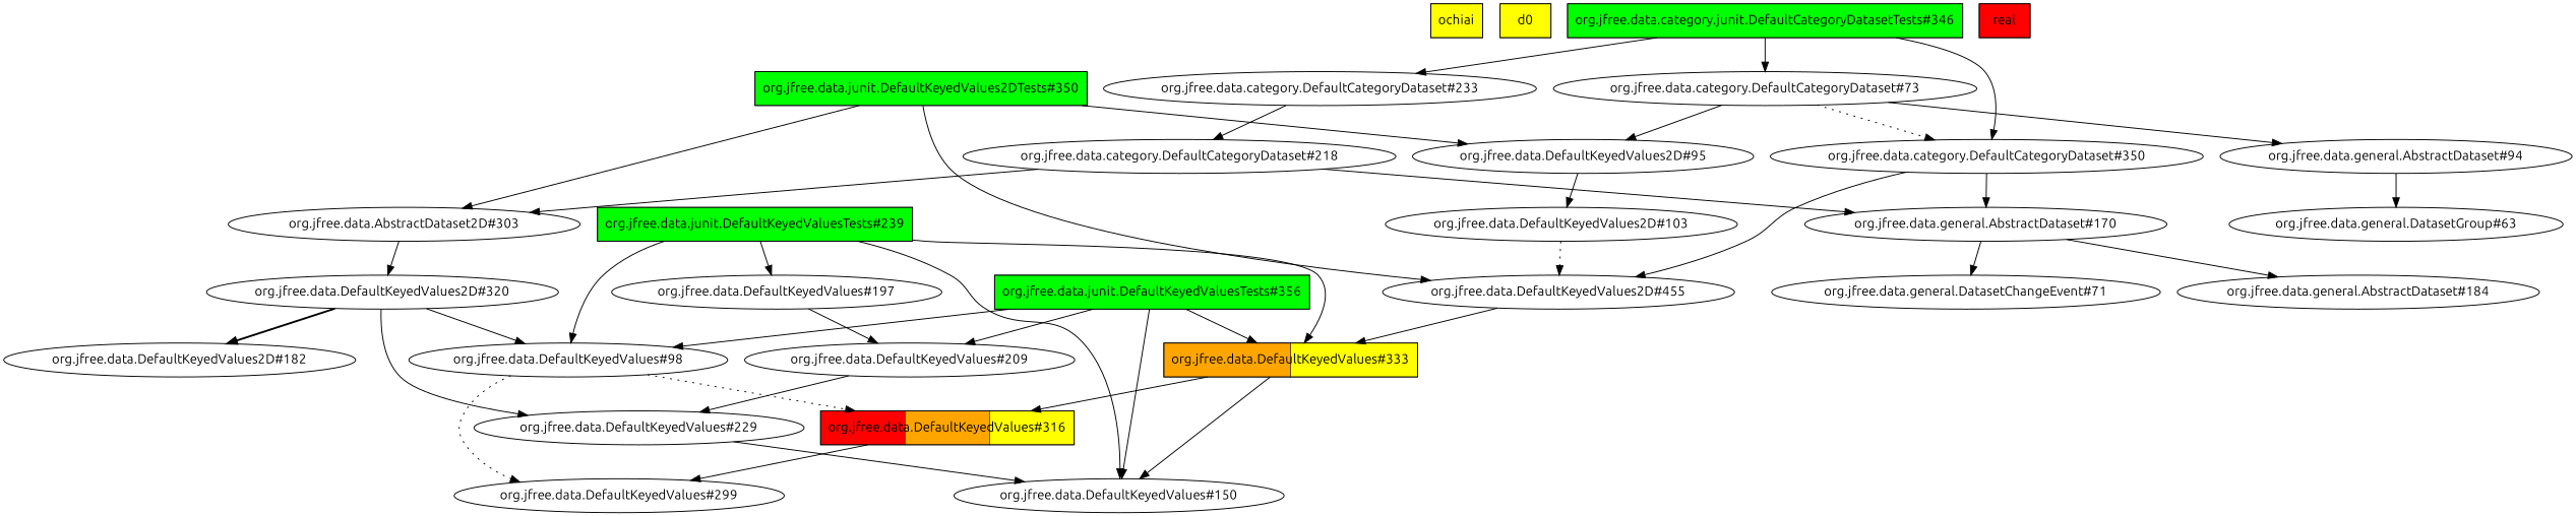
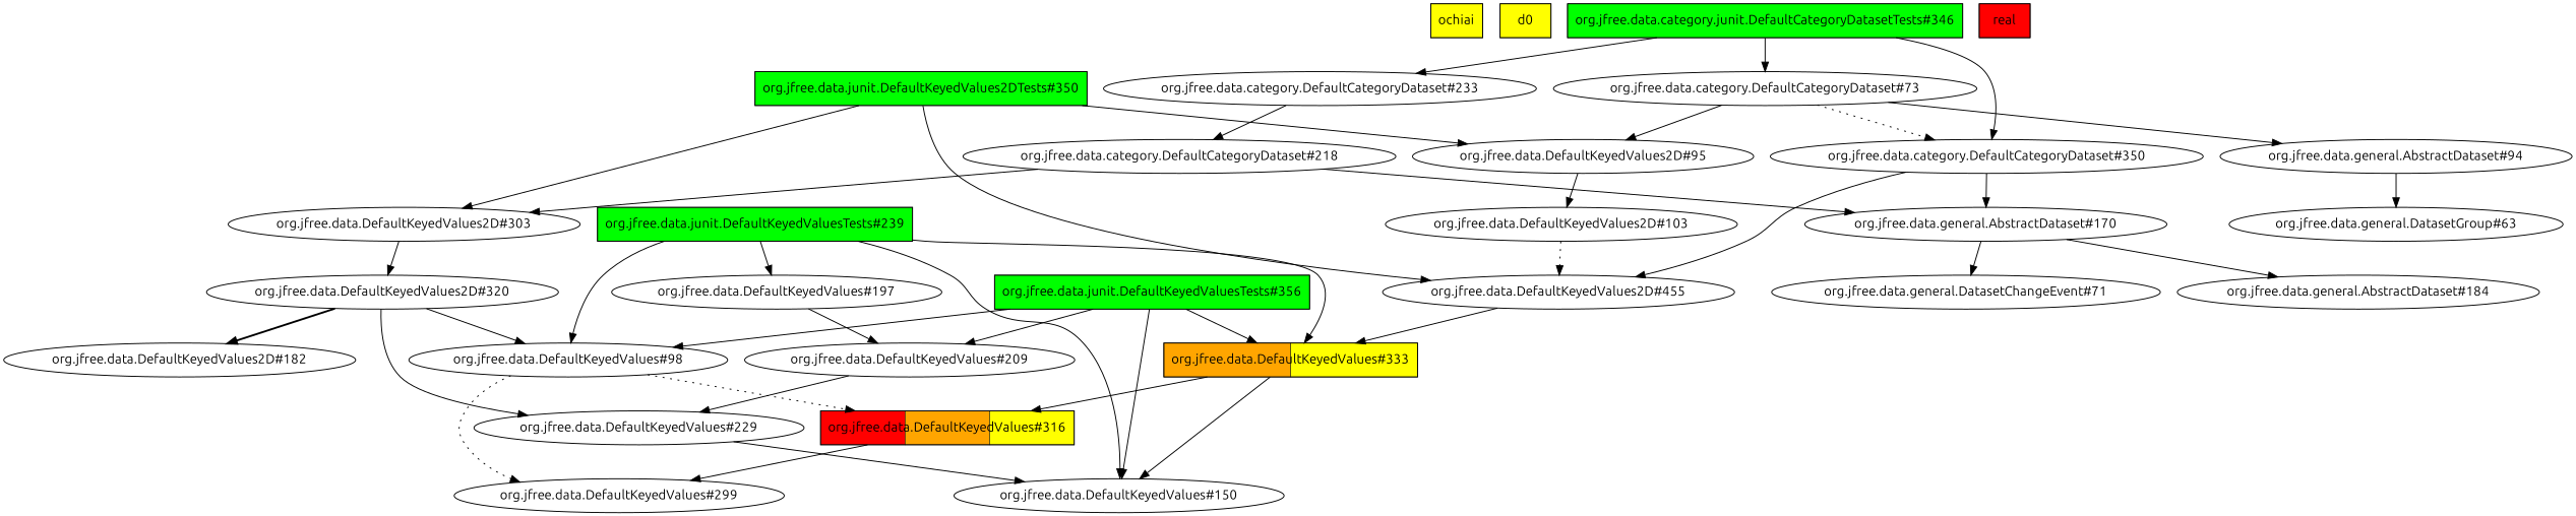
  digraph {
    fontname=Ubuntu
    node [fontname=Ubuntu]
    edge [fontname=Ubuntu]
    ochiai [fillcolor=yellow shape=box style=striped]
    n2 [fillcolor=yellow label=d0 shape=box style=striped]
    "org.jfree.data.DefaultKeyedValues#333" [fillcolor="orange:yellow" shape=box style=striped]
    "org.jfree.data.DefaultKeyedValues#316" [fillcolor="red:orange:yellow" shape=box style=striped]
    "org.jfree.data.DefaultKeyedValues#150"
    "org.jfree.data.DefaultKeyedValues#299"
    "org.jfree.data.junit.DefaultKeyedValuesTests#356" [fillcolor=green shape=box style=striped]
    "org.jfree.data.DefaultKeyedValues#98"
    "org.jfree.data.DefaultKeyedValues#209"
    "org.jfree.data.DefaultKeyedValues#229"
    real [fillcolor=red shape=box style=striped]
    "org.jfree.data.junit.DefaultKeyedValues2DTests#350" [fillcolor=green shape=box style=striped]
    "org.jfree.data.DefaultKeyedValues2D#455"
-   "org.jfree.data.DefaultKeyedValues2D#303" [label="org.jfree.data.AbstractDataset2D#303"]
+   "org.jfree.data.DefaultKeyedValues2D#303"
    "org.jfree.data.DefaultKeyedValues2D#95"
    "org.jfree.data.DefaultKeyedValues2D#320"
    "org.jfree.data.DefaultKeyedValues2D#103"
    "org.jfree.data.category.junit.DefaultCategoryDatasetTests#346" [fillcolor=green shape=box style=striped]
    "org.jfree.data.category.DefaultCategoryDataset#73"
    "org.jfree.data.category.DefaultCategoryDataset#350"
    "org.jfree.data.category.DefaultCategoryDataset#233"
    "org.jfree.data.general.AbstractDataset#94"
    "org.jfree.data.general.AbstractDataset#170"
    "org.jfree.data.category.DefaultCategoryDataset#218"
    "org.jfree.data.junit.DefaultKeyedValuesTests#239" [fillcolor=green shape=box style=striped]
    "org.jfree.data.DefaultKeyedValues#197"
    "org.jfree.data.general.AbstractDataset#184"
    "org.jfree.data.general.DatasetChangeEvent#71"
    "org.jfree.data.DefaultKeyedValues2D#182"
    "org.jfree.data.general.DatasetGroup#63"
    "org.jfree.data.DefaultKeyedValues#333" -> "org.jfree.data.DefaultKeyedValues#316"
    "org.jfree.data.DefaultKeyedValues#333" -> "org.jfree.data.DefaultKeyedValues#150"
    "org.jfree.data.DefaultKeyedValues#316" -> "org.jfree.data.DefaultKeyedValues#299"
    "org.jfree.data.junit.DefaultKeyedValuesTests#356" -> "org.jfree.data.DefaultKeyedValues#333"
    "org.jfree.data.junit.DefaultKeyedValuesTests#356" -> "org.jfree.data.DefaultKeyedValues#150"
    "org.jfree.data.junit.DefaultKeyedValuesTests#356" -> "org.jfree.data.DefaultKeyedValues#98"
    "org.jfree.data.junit.DefaultKeyedValuesTests#356" -> "org.jfree.data.DefaultKeyedValues#209"
    "org.jfree.data.DefaultKeyedValues#98" -> "org.jfree.data.DefaultKeyedValues#316" [style=dotted]
    "org.jfree.data.DefaultKeyedValues#98" -> "org.jfree.data.DefaultKeyedValues#299" [style=dotted]
    "org.jfree.data.DefaultKeyedValues#209" -> "org.jfree.data.DefaultKeyedValues#229"
    "org.jfree.data.DefaultKeyedValues#229" -> "org.jfree.data.DefaultKeyedValues#150"
    "org.jfree.data.junit.DefaultKeyedValues2DTests#350" -> "org.jfree.data.DefaultKeyedValues2D#455"
    "org.jfree.data.junit.DefaultKeyedValues2DTests#350" -> "org.jfree.data.DefaultKeyedValues2D#303"
    "org.jfree.data.junit.DefaultKeyedValues2DTests#350" -> "org.jfree.data.DefaultKeyedValues2D#95"
    "org.jfree.data.DefaultKeyedValues2D#455" -> "org.jfree.data.DefaultKeyedValues#333"
    "org.jfree.data.DefaultKeyedValues2D#303" -> "org.jfree.data.DefaultKeyedValues2D#320"
    "org.jfree.data.DefaultKeyedValues2D#95" -> "org.jfree.data.DefaultKeyedValues2D#103"
    "org.jfree.data.DefaultKeyedValues2D#320" -> "org.jfree.data.DefaultKeyedValues#98"
    "org.jfree.data.DefaultKeyedValues2D#320" -> "org.jfree.data.DefaultKeyedValues#229"
    "org.jfree.data.DefaultKeyedValues2D#320" -> "org.jfree.data.DefaultKeyedValues2D#182" [style=bold]
    "org.jfree.data.DefaultKeyedValues2D#103" -> "org.jfree.data.DefaultKeyedValues2D#455" [style=dotted]
    "org.jfree.data.category.junit.DefaultCategoryDatasetTests#346" -> "org.jfree.data.category.DefaultCategoryDataset#73"
    "org.jfree.data.category.junit.DefaultCategoryDatasetTests#346" -> "org.jfree.data.category.DefaultCategoryDataset#350"
    "org.jfree.data.category.junit.DefaultCategoryDatasetTests#346" -> "org.jfree.data.category.DefaultCategoryDataset#233"
    "org.jfree.data.category.DefaultCategoryDataset#73" -> "org.jfree.data.DefaultKeyedValues2D#95"
    "org.jfree.data.category.DefaultCategoryDataset#73" -> "org.jfree.data.category.DefaultCategoryDataset#350" [style=dotted]
    "org.jfree.data.category.DefaultCategoryDataset#73" -> "org.jfree.data.general.AbstractDataset#94"
    "org.jfree.data.category.DefaultCategoryDataset#350" -> "org.jfree.data.DefaultKeyedValues2D#455"
    "org.jfree.data.category.DefaultCategoryDataset#350" -> "org.jfree.data.general.AbstractDataset#170"
    "org.jfree.data.category.DefaultCategoryDataset#233" -> "org.jfree.data.category.DefaultCategoryDataset#218"
    "org.jfree.data.general.AbstractDataset#94" -> "org.jfree.data.general.DatasetGroup#63"
    "org.jfree.data.general.AbstractDataset#170" -> "org.jfree.data.general.AbstractDataset#184"
    "org.jfree.data.general.AbstractDataset#170" -> "org.jfree.data.general.DatasetChangeEvent#71"
    "org.jfree.data.category.DefaultCategoryDataset#218" -> "org.jfree.data.DefaultKeyedValues2D#303"
    "org.jfree.data.category.DefaultCategoryDataset#218" -> "org.jfree.data.general.AbstractDataset#170"
    "org.jfree.data.junit.DefaultKeyedValuesTests#239" -> "org.jfree.data.DefaultKeyedValues#333"
    "org.jfree.data.junit.DefaultKeyedValuesTests#239" -> "org.jfree.data.DefaultKeyedValues#150"
    "org.jfree.data.junit.DefaultKeyedValuesTests#239" -> "org.jfree.data.DefaultKeyedValues#98"
    "org.jfree.data.junit.DefaultKeyedValuesTests#239" -> "org.jfree.data.DefaultKeyedValues#197"
    "org.jfree.data.DefaultKeyedValues#197" -> "org.jfree.data.DefaultKeyedValues#209"
  }
